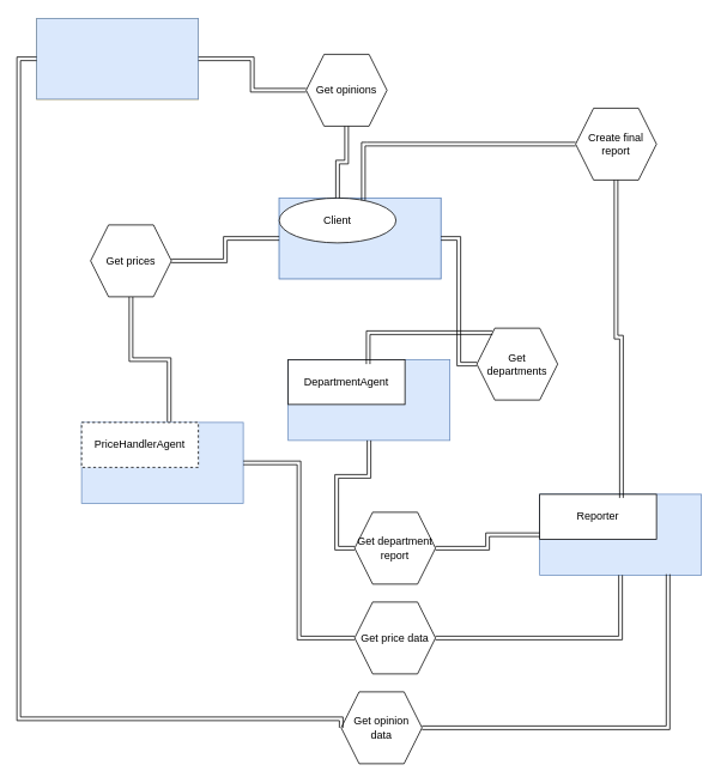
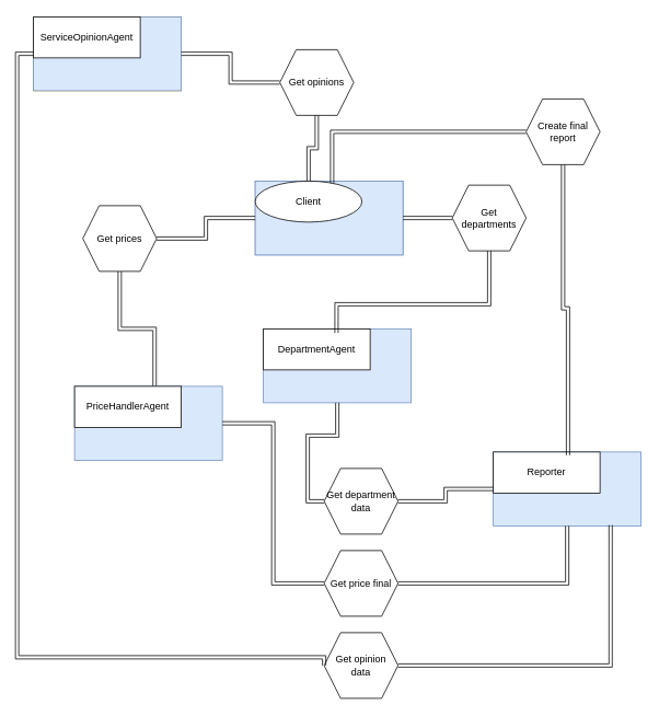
  <mxCell id="0" />
  <mxCell id="1" parent="0" />
- <mxCell id="2" value="Get departments" style="shape=hexagon;perimeter=hexagonPerimeter2;whiteSpace=wrap;html=1;fixedSize=1;" parent="1" vertex="1"><mxGeometry x="530" y="365" width="90" height="80" as="geometry" /></mxCell>
+ <mxCell id="2" value="Get departments" style="shape=hexagon;perimeter=hexagonPerimeter2;whiteSpace=wrap;html=1;fixedSize=1;" parent="1" vertex="1"><mxGeometry x="550" y="225" width="90" height="80" as="geometry" /></mxCell>
  <mxCell id="3" style="edgeStyle=orthogonalEdgeStyle;rounded=0;orthogonalLoop=1;jettySize=auto;html=1;entryX=0.75;entryY=0;entryDx=0;entryDy=0;shape=link;" parent="1" source="4" target="17" edge="1"><mxGeometry relative="1" as="geometry" /></mxCell>
  <mxCell id="4" value="Get prices" style="shape=hexagon;perimeter=hexagonPerimeter2;whiteSpace=wrap;html=1;fixedSize=1;" parent="1" vertex="1"><mxGeometry x="100" y="250" width="90" height="80" as="geometry" /></mxCell>
  <mxCell id="5" value="" style="group;fillColor=#dae8fc;strokeColor=#6c8ebf;" parent="1" vertex="1" connectable="0"><mxGeometry x="310" y="220" width="180" height="90" as="geometry" /></mxCell>
  <mxCell id="6" value="" style="rounded=0;whiteSpace=wrap;html=1;connectable=1;fillColor=#dae8fc;strokeColor=#6c8ebf;" parent="5" vertex="1"><mxGeometry width="180" height="90" as="geometry" /></mxCell>
  <mxCell id="7" value="Client" style="ellipse;whiteSpace=wrap;html=1;connectable=1;" parent="5" vertex="1"><mxGeometry width="130" height="50" as="geometry" /></mxCell>
  <mxCell id="8" value="" style="group" parent="1" vertex="1" connectable="0"><mxGeometry x="320" y="400" width="180" height="90" as="geometry" /></mxCell>
  <mxCell id="9" value="" style="rounded=0;whiteSpace=wrap;html=1;connectable=1;fillColor=#dae8fc;strokeColor=#6c8ebf;" parent="8" vertex="1"><mxGeometry width="180" height="90" as="geometry" /></mxCell>
  <mxCell id="10" value="DepartmentAgent" style="rounded=0;whiteSpace=wrap;html=1;connectable=1;" parent="8" vertex="1"><mxGeometry width="130" height="50" as="geometry" /></mxCell>
  <mxCell id="11" style="edgeStyle=orthogonalEdgeStyle;rounded=0;orthogonalLoop=1;jettySize=auto;html=1;entryX=0;entryY=0.5;entryDx=0;entryDy=0;shape=link;" parent="1" source="6" target="2" edge="1"><mxGeometry relative="1" as="geometry" /></mxCell>
  <mxCell id="12" value="" style="group;fillColor=#ffe6cc;strokeColor=#d79b00;" parent="1" vertex="1" connectable="0"><mxGeometry x="40" y="20" width="180" height="90" as="geometry" /></mxCell>
  <mxCell id="13" value="" style="rounded=0;whiteSpace=wrap;html=1;connectable=1;fillColor=#dae8fc;strokeColor=#6c8ebf;" parent="12" vertex="1"><mxGeometry width="180" height="90" as="geometry" /></mxCell>
+ <mxCell id="14" value="ServiceOpinionAgent" style="rounded=0;whiteSpace=wrap;html=1;connectable=1;" parent="12" vertex="1"><mxGeometry width="130" height="50" as="geometry" /></mxCell>
  <mxCell id="15" value="" style="group" parent="1" vertex="1" connectable="0"><mxGeometry x="90" y="470" width="180" height="90" as="geometry" /></mxCell>
  <mxCell id="16" value="" style="rounded=0;whiteSpace=wrap;html=1;connectable=1;fillColor=#dae8fc;strokeColor=#6c8ebf;" parent="15" vertex="1"><mxGeometry width="180" height="90" as="geometry" /></mxCell>
- <mxCell id="17" value="PriceHandlerAgent" style="rounded=0;whiteSpace=wrap;html=1;connectable=1;dashed=1;" parent="15" vertex="1"><mxGeometry width="130" height="50" as="geometry" /></mxCell>
+ <mxCell id="17" value="PriceHandlerAgent" style="rounded=0;whiteSpace=wrap;html=1;connectable=1;" parent="15" vertex="1"><mxGeometry width="130" height="50" as="geometry" /></mxCell>
  <mxCell id="18" style="edgeStyle=orthogonalEdgeStyle;rounded=0;orthogonalLoop=1;jettySize=auto;html=1;entryX=0.685;entryY=0.1;entryDx=0;entryDy=0;entryPerimeter=0;shape=link;" parent="1" source="2" target="10" edge="1"><mxGeometry relative="1" as="geometry"><Array as="points"><mxPoint x="595" y="370" /><mxPoint x="409" y="370" /></Array></mxGeometry></mxCell>
  <mxCell id="19" style="edgeStyle=orthogonalEdgeStyle;rounded=0;orthogonalLoop=1;jettySize=auto;html=1;entryX=1;entryY=0.5;entryDx=0;entryDy=0;shape=link;" parent="1" source="20" target="13" edge="1"><mxGeometry relative="1" as="geometry" /></mxCell>
  <mxCell id="20" value="Get opinions" style="shape=hexagon;perimeter=hexagonPerimeter2;whiteSpace=wrap;html=1;fixedSize=1;" parent="1" vertex="1"><mxGeometry x="340" y="60" width="90" height="80" as="geometry" /></mxCell>
  <mxCell id="21" value="Create final report" style="shape=hexagon;perimeter=hexagonPerimeter2;whiteSpace=wrap;html=1;fixedSize=1;" parent="1" vertex="1"><mxGeometry x="640" y="120" width="90" height="80" as="geometry" /></mxCell>
  <mxCell id="22" style="edgeStyle=orthogonalEdgeStyle;rounded=0;orthogonalLoop=1;jettySize=auto;html=1;shape=link;" parent="1" source="6" target="4" edge="1"><mxGeometry relative="1" as="geometry" /></mxCell>
  <mxCell id="23" style="edgeStyle=orthogonalEdgeStyle;rounded=0;orthogonalLoop=1;jettySize=auto;html=1;entryX=0.5;entryY=1;entryDx=0;entryDy=0;shape=link;" parent="1" source="7" target="20" edge="1"><mxGeometry relative="1" as="geometry" /></mxCell>
  <mxCell id="24" value="" style="group" parent="1" vertex="1" connectable="0"><mxGeometry x="600" y="550" width="180" height="90" as="geometry" /></mxCell>
  <mxCell id="25" value="" style="rounded=0;whiteSpace=wrap;html=1;connectable=1;fillColor=#dae8fc;strokeColor=#6c8ebf;" parent="24" vertex="1"><mxGeometry width="180" height="90" as="geometry" /></mxCell>
  <mxCell id="26" value="Reporter" style="rounded=0;whiteSpace=wrap;html=1;connectable=1;" parent="24" vertex="1"><mxGeometry width="130" height="50" as="geometry" /></mxCell>
  <mxCell id="27" style="edgeStyle=orthogonalEdgeStyle;rounded=0;orthogonalLoop=1;jettySize=auto;html=1;exitX=0.75;exitY=0;exitDx=0;exitDy=0;entryX=0;entryY=0.5;entryDx=0;entryDy=0;shape=link;" parent="1" source="7" target="21" edge="1"><mxGeometry relative="1" as="geometry"><Array as="points"><mxPoint x="408" y="160" /><mxPoint x="630" y="160" /></Array></mxGeometry></mxCell>
  <mxCell id="28" style="edgeStyle=orthogonalEdgeStyle;rounded=0;orthogonalLoop=1;jettySize=auto;html=1;entryX=0.7;entryY=0.08;entryDx=0;entryDy=0;entryPerimeter=0;shape=link;" parent="1" source="21" target="26" edge="1"><mxGeometry relative="1" as="geometry" /></mxCell>
- <mxCell id="29" value="Get opinion data" style="shape=hexagon;perimeter=hexagonPerimeter2;whiteSpace=wrap;html=1;fixedSize=1;" parent="1" vertex="1"><mxGeometry x="379" y="770" width="90" height="80" as="geometry" /></mxCell>
+ <mxCell id="29" value="Get opinion data" style="shape=hexagon;perimeter=hexagonPerimeter2;whiteSpace=wrap;html=1;fixedSize=1;" parent="1" vertex="1"><mxGeometry x="394" y="770" width="90" height="80" as="geometry" /></mxCell>
  <mxCell id="30" style="edgeStyle=orthogonalEdgeStyle;rounded=0;orthogonalLoop=1;jettySize=auto;html=1;entryX=0;entryY=0.5;entryDx=0;entryDy=0;shape=link;" parent="1" source="31" target="25" edge="1"><mxGeometry relative="1" as="geometry" /></mxCell>
- <mxCell id="31" value="Get department report" style="shape=hexagon;perimeter=hexagonPerimeter2;whiteSpace=wrap;html=1;fixedSize=1;" parent="1" vertex="1"><mxGeometry x="394" y="570" width="90" height="80" as="geometry" /></mxCell>
+ <mxCell id="31" value="Get department data" style="shape=hexagon;perimeter=hexagonPerimeter2;whiteSpace=wrap;html=1;fixedSize=1;" parent="1" vertex="1"><mxGeometry x="394" y="570" width="90" height="80" as="geometry" /></mxCell>
  <mxCell id="32" style="edgeStyle=orthogonalEdgeStyle;rounded=0;orthogonalLoop=1;jettySize=auto;html=1;shape=link;" parent="1" source="33" target="25" edge="1"><mxGeometry relative="1" as="geometry" /></mxCell>
- <mxCell id="33" value="Get price data" style="shape=hexagon;perimeter=hexagonPerimeter2;whiteSpace=wrap;html=1;fixedSize=1;" parent="1" vertex="1"><mxGeometry x="394" y="670" width="90" height="80" as="geometry" /></mxCell>
+ <mxCell id="33" value="Get price final" style="shape=hexagon;perimeter=hexagonPerimeter2;whiteSpace=wrap;html=1;fixedSize=1;" parent="1" vertex="1"><mxGeometry x="394" y="670" width="90" height="80" as="geometry" /></mxCell>
  <mxCell id="34" style="edgeStyle=orthogonalEdgeStyle;rounded=0;orthogonalLoop=1;jettySize=auto;html=1;entryX=0;entryY=0.5;entryDx=0;entryDy=0;shape=link;" parent="1" source="16" target="33" edge="1"><mxGeometry relative="1" as="geometry" /></mxCell>
  <mxCell id="35" style="edgeStyle=orthogonalEdgeStyle;rounded=0;orthogonalLoop=1;jettySize=auto;html=1;entryX=0;entryY=0.5;entryDx=0;entryDy=0;shape=link;" parent="1" source="9" target="31" edge="1"><mxGeometry relative="1" as="geometry" /></mxCell>
  <mxCell id="36" style="edgeStyle=orthogonalEdgeStyle;rounded=0;orthogonalLoop=1;jettySize=auto;html=1;entryX=0;entryY=0.5;entryDx=0;entryDy=0;shape=link;" parent="1" source="13" target="29" edge="1"><mxGeometry relative="1" as="geometry"><Array as="points"><mxPoint x="20" y="65" /><mxPoint x="20" y="800" /></Array></mxGeometry></mxCell>
  <mxCell id="37" style="edgeStyle=orthogonalEdgeStyle;rounded=0;orthogonalLoop=1;jettySize=auto;html=1;entryX=0.794;entryY=0.989;entryDx=0;entryDy=0;entryPerimeter=0;shape=link;" parent="1" source="29" target="25" edge="1"><mxGeometry relative="1" as="geometry" /></mxCell>
